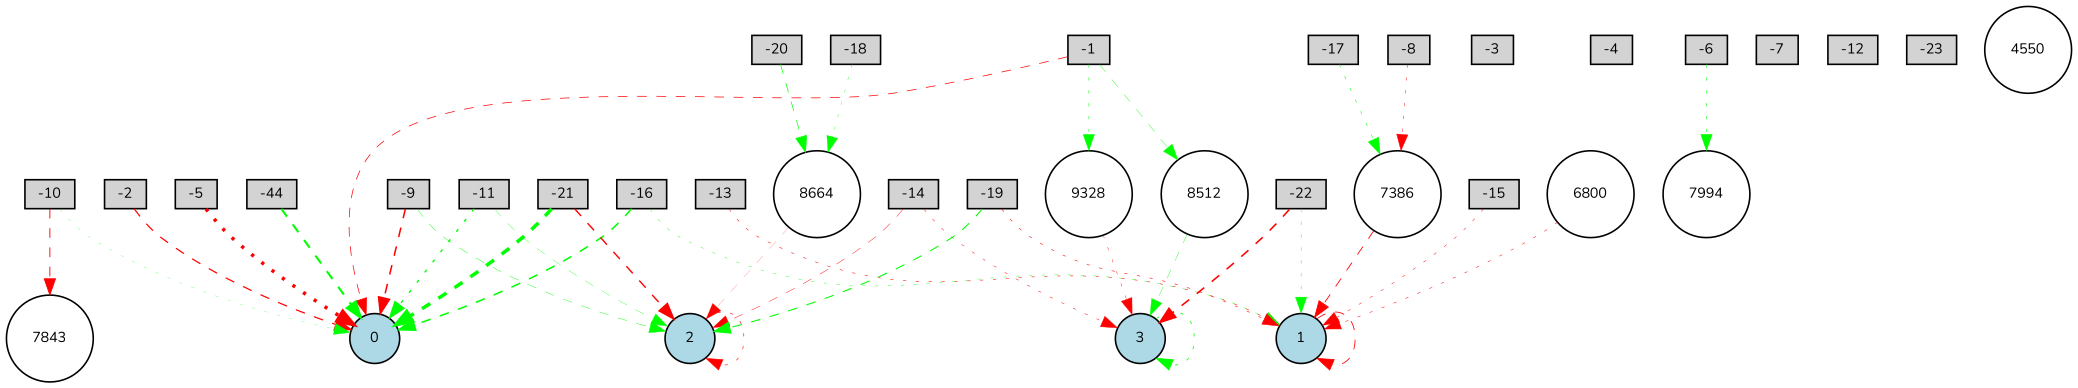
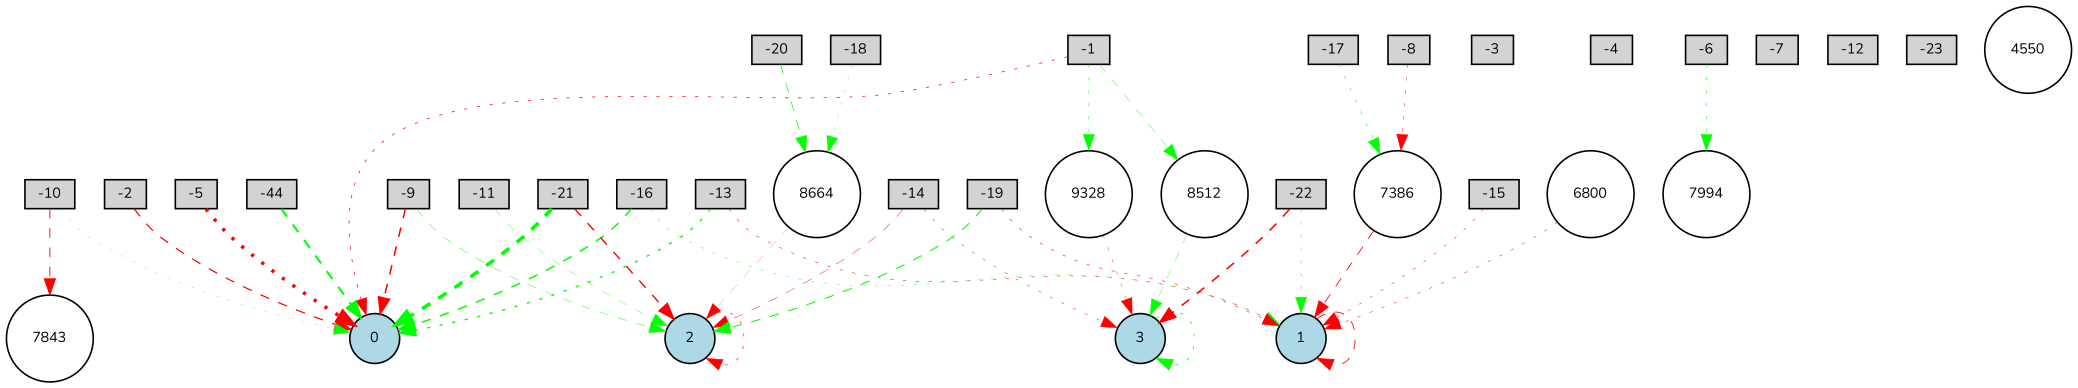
  digraph {
    fontname=Nunito
    node [fillcolor=lightgray fontname=Nunito fontsize=9 shape=box style=filled]
    edge [color=red fontname=Nunito style=dotted]
    -1 [height=0.2 width=0.2]
    0 [fillcolor=lightblue height=0.2 shape=circle width=0.2]
    8512 [fillcolor=white height=0.2 shape=circle width=0.2]
    9328 [fillcolor=white height=0.2 shape=circle width=0.2]
    3 [fillcolor=lightblue height=0.2 shape=circle width=0.2]
    -2 [height=0.2 width=0.2]
    -3 [height=0.2 width=0.2]
    -4 [height=0.2 width=0.2]
    -5 [height=0.2 width=0.2]
    -6 [height=0.2 width=0.2]
    7994 [fillcolor=white height=0.2 shape=circle width=0.2]
    -7 [height=0.2 width=0.2]
    -8 [height=0.2 width=0.2]
    7386 [fillcolor=white height=0.2 shape=circle width=0.2]
    1 [fillcolor=lightblue height=0.2 shape=circle width=0.2]
    -9 [height=0.2 width=0.2]
    2 [fillcolor=lightblue height=0.2 shape=circle width=0.2]
    -10 [height=0.2 width=0.2]
    7843 [fillcolor=white height=0.2 shape=circle width=0.2]
    -11 [height=0.2 width=0.2]
    -12 [height=0.2 width=0.2]
    -13 [height=0.2 width=0.2]
    -14 [height=0.2 width=0.2]
    -15 [height=0.2 width=0.2]
    -16 [height=0.2 width=0.2]
    -17 [height=0.2 width=0.2]
    -18 [height=0.2 width=0.2]
    8664 [fillcolor=white height=0.2 shape=circle width=0.2]
    -19 [height=0.2 width=0.2]
    -20 [height=0.2 width=0.2]
    -21 [height=0.2 width=0.2]
    -22 [height=0.2 width=0.2]
    -23 [height=0.2 width=0.2]
    n34 [height=0.2 label=-44 width=0.2]
    4550 [fillcolor=white height=0.2 shape=circle width=0.2]
    6800 [fillcolor=white height=0.2 shape=circle width=0.2]
-   -1 -> 0 [penwidth=0.44496654531312063 style=dashed]
+   -1 -> 0 [penwidth=0.44496654531312063]
    -1 -> 8512 [color=green penwidth=0.2355547250377029 style=dashed]
    -1 -> 9328 [color=green penwidth=0.30000000000000004]
    8512 -> 3 [color=green penwidth=0.2321090894364992 style=dashed]
    9328 -> 3 [penwidth=0.25196505838589506]
    3 -> 3 [color=green penwidth=0.48780284607306534]
    -2 -> 0 [penwidth=0.7585177294270783 style=dashed]
    -5 -> 0 [penwidth=2.1973363268262864]
    -6 -> 7994 [color=green penwidth=0.35481608336010706]
    -8 -> 7386 [penwidth=0.2878195375076146]
    7386 -> 1 [penwidth=0.5289210911527034 style=dashed]
    1 -> 1 [penwidth=0.5160682106014072 style=dashed]
    -9 -> 0 [penwidth=0.9464176332809539 style=dashed]
    -9 -> 2 [color=green penwidth=0.2625692648762156 style=dashed]
    2 -> 2 [penwidth=0.3699245081688807]
    -10 -> 0 [color=green penwidth=0.15404778668871283]
    -10 -> 7843 [penwidth=0.5740266261946811 style=dashed]
    -11 -> 2 [color=green penwidth=0.20121082944077417 style=dashed]
-   -11 -> 0 [color=green penwidth=0.8693108776634296]
+   -13 -> 0 [color=green penwidth=0.8693108776634296]
    -13 -> 1 [penwidth=0.3257447666086697]
    -14 -> 3 [penwidth=0.2889979576646501]
    -14 -> 2 [penwidth=0.2703630095912838 style=dashed]
    -15 -> 1 [penwidth=0.28358947527424383]
    -16 -> 0 [color=green penwidth=0.9475920448487131 style=dashed]
    -16 -> 1 [color=green penwidth=0.2443355813711256]
    -17 -> 7386 [color=green penwidth=0.3397298473420469]
    -18 -> 8664 [color=green penwidth=0.22405937504048992]
    8664 -> 2 [penwidth=0.11004070197842437 style=dashed]
    -19 -> 1 [penwidth=0.34463508913960383]
    -19 -> 2 [color=green penwidth=0.6555504218336458 style=dashed]
    -20 -> 8664 [color=green penwidth=0.4289478050585289 style=dashed]
    -21 -> 0 [color=green penwidth=2.1934556488405135 style=dashed]
    -21 -> 2 [penwidth=0.8707583554881136 style=dashed]
    -22 -> 3 [penwidth=0.9674716575750694 style=dashed]
    -22 -> 1 [color=green penwidth=0.2805275703141535]
    n34 -> 0 [color=green penwidth=1.291486778058931 style=dashed]
    6800 -> 1 [penwidth=0.30273199108057425]
  }
